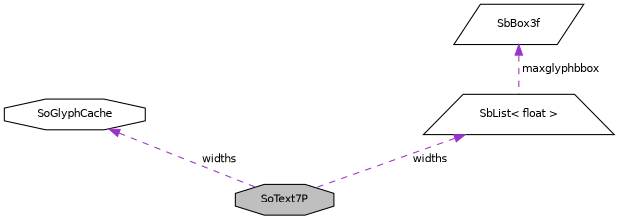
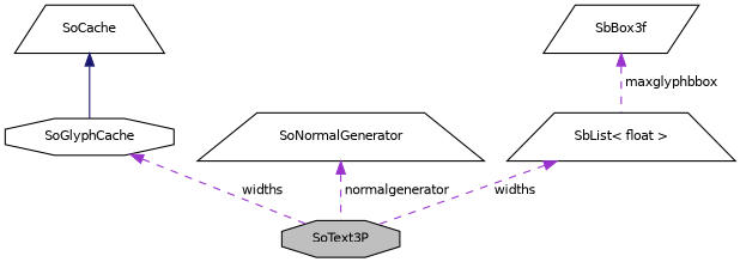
  digraph {
    node [color=black fillcolor=white fontname=Helvetica fontsize=10 shape=trapezium style=filled]
    edge [color=darkorchid3 dir=back fontname=Helvetica fontsize=10 labelfontname=Helvetica labelfontsize=10 style=dashed]
-   n1 [fillcolor=grey75 fontcolor=black height=0.2 label=SoText7P shape=octagon width=0.4]
+   n1 [fillcolor=grey75 fontcolor=black height=0.2 label=SoText3P shape=octagon width=0.4]
    n2 [height=0.2 label=SoGlyphCache shape=octagon width=0.4]
+   n3 [height=0.2 label=SoCache width=0.4]
+   n4 [height=0.2 label=SoNormalGenerator width=0.4]
    n5 [height=0.2 label=SbBox3f shape=parallelogram width=0.4]
    n6 [height=0.2 label="SbList\< float \>" width=0.4]
    n2 -> n1 [label=" widths"]
+   n3 -> n2 [color=midnightblue style=solid]
+   n4 -> n1 [label=" normalgenerator"]
    n5 -> n6 [label=" maxglyphbbox"]
    n6 -> n1 [label=" widths"]
  }
